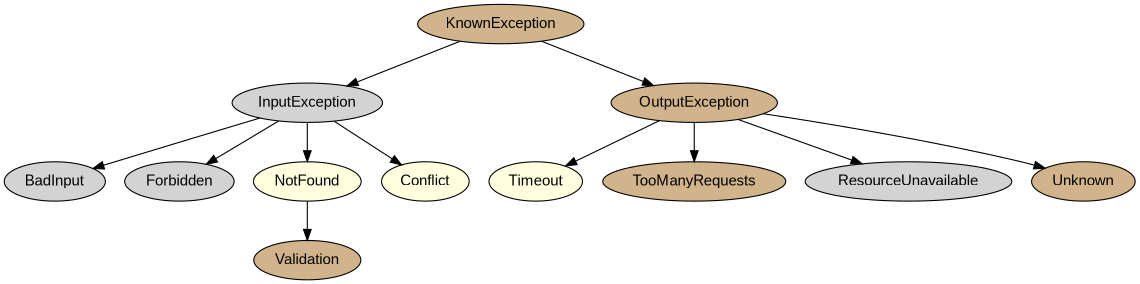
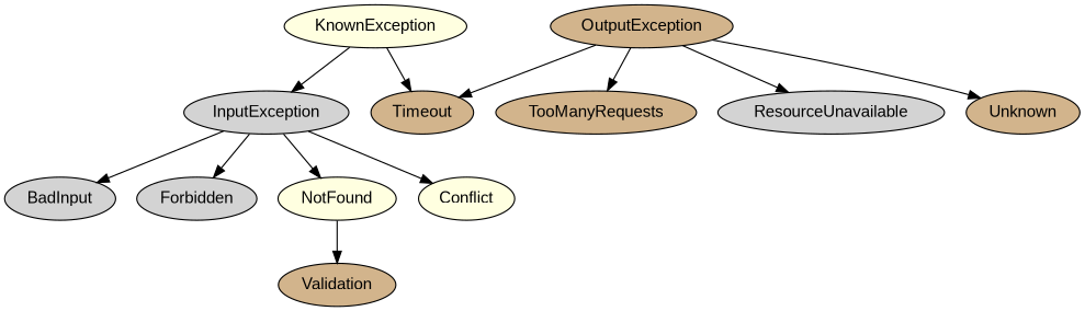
  digraph {
    fontname="Liberation Sans"
    node [fillcolor=tan fontname="Liberation Sans" style=filled]
    edge [fontname="Liberation Sans"]
    InputException [fillcolor=lightgrey]
-   KnownException
+   KnownException [fillcolor=lightyellow]
    OutputException
    BadInput [fillcolor=lightgrey]
    Forbidden [fillcolor=lightgrey]
    NotFound [fillcolor=lightyellow]
    Conflict [fillcolor=lightyellow]
-   Timeout [fillcolor=lightyellow]
+   Timeout
    TooManyRequests
    ResourceUnavailable [fillcolor=lightgrey]
    Unknown
    Validation
    InputException -> BadInput
    InputException -> Forbidden
    InputException -> NotFound
    InputException -> Conflict
    KnownException -> InputException
-   KnownException -> OutputException
+   KnownException -> Timeout
    OutputException -> Timeout
    OutputException -> TooManyRequests
    OutputException -> ResourceUnavailable
    OutputException -> Unknown
    NotFound -> Validation
  }
